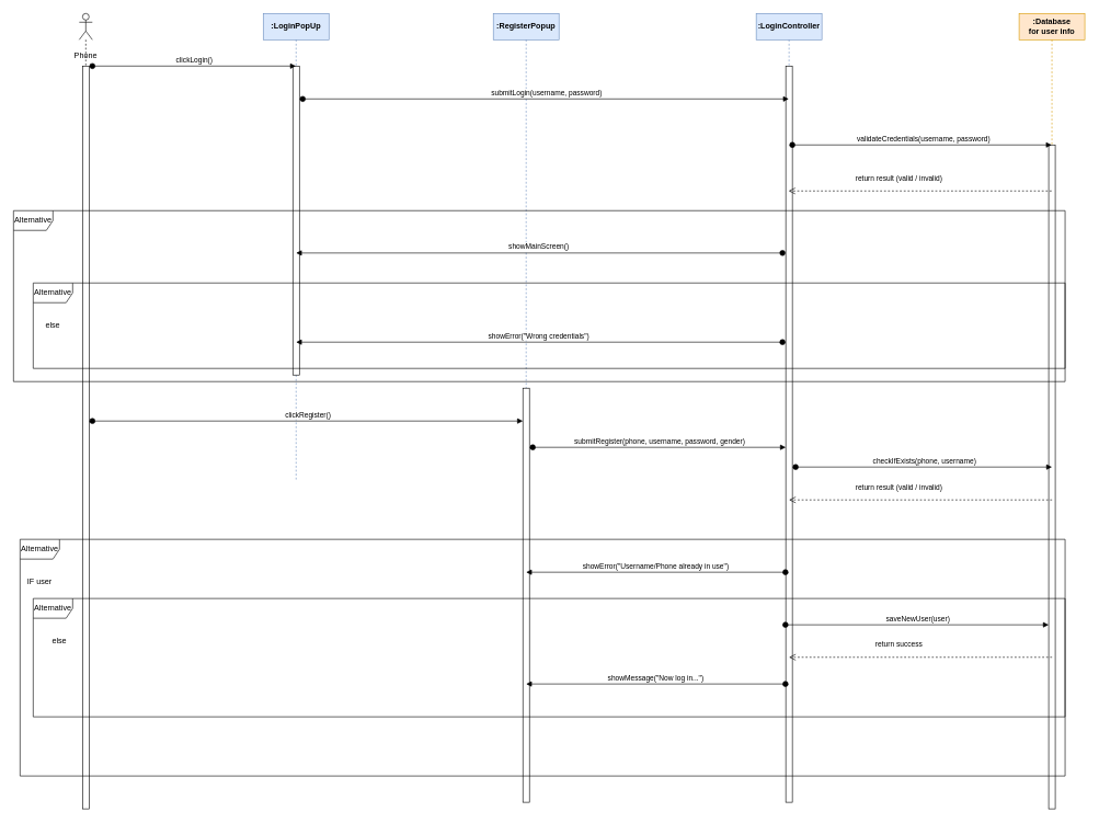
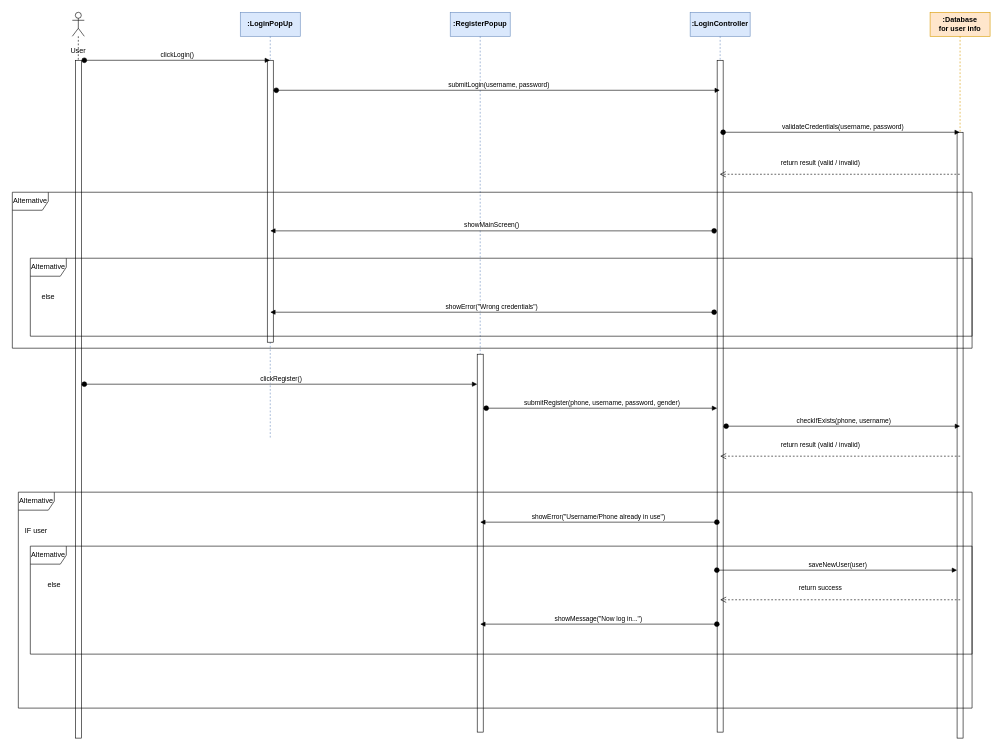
  <mxCell id="0" />
  <mxCell id="1" parent="0" />
  <mxCell id="2" value="" style="shape=umlLifeline;perimeter=lifelinePerimeter;whiteSpace=wrap;html=1;container=1;dropTarget=0;collapsible=0;recursiveResize=0;outlineConnect=0;portConstraint=eastwest;newEdgeStyle={&quot;curved&quot;:0,&quot;rounded&quot;:0};participant=umlActor;size=40;" vertex="1" parent="1"><mxGeometry x="120" y="20" width="20" height="1210" as="geometry" /></mxCell>
  <mxCell id="3" value="" style="html=1;points=[[0,0,0,0,5],[0,1,0,0,-5],[1,0,0,0,5],[1,1,0,0,-5]];perimeter=orthogonalPerimeter;outlineConnect=0;targetShapes=umlLifeline;portConstraint=eastwest;newEdgeStyle={&quot;curved&quot;:0,&quot;rounded&quot;:0};" vertex="1" parent="2"><mxGeometry x="5" y="80" width="10" height="1130" as="geometry" /></mxCell>
- <mxCell id="4" value="Phone" style="text;html=1;align=center;verticalAlign=middle;whiteSpace=wrap;rounded=0;" vertex="1" parent="1"><mxGeometry x="100" y="70" width="60" height="30" as="geometry" /></mxCell>
+ <mxCell id="4" value="User" style="text;html=1;align=center;verticalAlign=middle;whiteSpace=wrap;rounded=0;" vertex="1" parent="1"><mxGeometry x="100" y="70" width="60" height="30" as="geometry" /></mxCell>
  <mxCell id="5" value="&lt;strong data-end=&quot;1178&quot; data-start=&quot;1161&quot;&gt;:LoginPopUp&lt;/strong&gt;" style="shape=umlLifeline;perimeter=lifelinePerimeter;whiteSpace=wrap;html=1;container=1;dropTarget=0;collapsible=0;recursiveResize=0;outlineConnect=0;portConstraint=eastwest;newEdgeStyle={&quot;curved&quot;:0,&quot;rounded&quot;:0};fillColor=#dae8fc;strokeColor=#6c8ebf;" vertex="1" parent="1"><mxGeometry x="400" y="20" width="100" height="710" as="geometry" /></mxCell>
  <mxCell id="6" value="" style="html=1;points=[[0,0,0,0,5],[0,1,0,0,-5],[1,0,0,0,5],[1,1,0,0,-5]];perimeter=orthogonalPerimeter;outlineConnect=0;targetShapes=umlLifeline;portConstraint=eastwest;newEdgeStyle={&quot;curved&quot;:0,&quot;rounded&quot;:0};" vertex="1" parent="5"><mxGeometry x="45" y="80" width="10" height="470" as="geometry" /></mxCell>
  <mxCell id="7" value="&lt;strong data-end=&quot;1178&quot; data-start=&quot;1161&quot;&gt;:RegisterPopup&lt;/strong&gt;" style="shape=umlLifeline;perimeter=lifelinePerimeter;whiteSpace=wrap;html=1;container=1;dropTarget=0;collapsible=0;recursiveResize=0;outlineConnect=0;portConstraint=eastwest;newEdgeStyle={&quot;curved&quot;:0,&quot;rounded&quot;:0};fillColor=#dae8fc;strokeColor=#6c8ebf;" vertex="1" parent="1"><mxGeometry x="750" y="20" width="100" height="1200" as="geometry" /></mxCell>
  <mxCell id="8" value="" style="html=1;points=[[0,0,0,0,5],[0,1,0,0,-5],[1,0,0,0,5],[1,1,0,0,-5]];perimeter=orthogonalPerimeter;outlineConnect=0;targetShapes=umlLifeline;portConstraint=eastwest;newEdgeStyle={&quot;curved&quot;:0,&quot;rounded&quot;:0};" vertex="1" parent="7"><mxGeometry x="45" y="570" width="10" height="630" as="geometry" /></mxCell>
  <mxCell id="9" value="&lt;strong data-end=&quot;1178&quot; data-start=&quot;1161&quot;&gt;:LoginController&lt;/strong&gt;" style="shape=umlLifeline;perimeter=lifelinePerimeter;whiteSpace=wrap;html=1;container=1;dropTarget=0;collapsible=0;recursiveResize=0;outlineConnect=0;portConstraint=eastwest;newEdgeStyle={&quot;curved&quot;:0,&quot;rounded&quot;:0};fillColor=#dae8fc;strokeColor=#6c8ebf;" vertex="1" parent="1"><mxGeometry x="1150" y="20" width="100" height="1200" as="geometry" /></mxCell>
  <mxCell id="10" value="" style="html=1;points=[[0,0,0,0,5],[0,1,0,0,-5],[1,0,0,0,5],[1,1,0,0,-5]];perimeter=orthogonalPerimeter;outlineConnect=0;targetShapes=umlLifeline;portConstraint=eastwest;newEdgeStyle={&quot;curved&quot;:0,&quot;rounded&quot;:0};" vertex="1" parent="9"><mxGeometry x="45" y="80" width="10" height="1120" as="geometry" /></mxCell>
  <mxCell id="11" value="&lt;b&gt;:Database&lt;/b&gt;&lt;div&gt;&lt;b&gt;for user info&lt;/b&gt;&lt;/div&gt;" style="shape=umlLifeline;perimeter=lifelinePerimeter;whiteSpace=wrap;html=1;container=1;dropTarget=0;collapsible=0;recursiveResize=0;outlineConnect=0;portConstraint=eastwest;newEdgeStyle={&quot;curved&quot;:0,&quot;rounded&quot;:0};fillColor=#ffe6cc;strokeColor=#d79b00;" vertex="1" parent="1"><mxGeometry x="1550" y="20" width="100" height="1210" as="geometry" /></mxCell>
  <mxCell id="12" value="" style="html=1;points=[[0,0,0,0,5],[0,1,0,0,-5],[1,0,0,0,5],[1,1,0,0,-5]];perimeter=orthogonalPerimeter;outlineConnect=0;targetShapes=umlLifeline;portConstraint=eastwest;newEdgeStyle={&quot;curved&quot;:0,&quot;rounded&quot;:0};" vertex="1" parent="11"><mxGeometry x="45" y="200" width="10" height="1010" as="geometry" /></mxCell>
  <mxCell id="13" value="clickLogin()" style="html=1;verticalAlign=bottom;startArrow=oval;startFill=1;endArrow=block;startSize=8;curved=0;rounded=0;" edge="1" parent="1" target="5"><mxGeometry x="0.003" width="60" relative="1" as="geometry"><mxPoint x="140" y="100" as="sourcePoint" /><mxPoint x="300" y="100" as="targetPoint" /><mxPoint as="offset" /></mxGeometry></mxCell>
  <mxCell id="14" value="submitLogin(username, password)" style="html=1;verticalAlign=bottom;startArrow=oval;startFill=1;endArrow=block;startSize=8;curved=0;rounded=0;" edge="1" parent="1" target="9"><mxGeometry x="0.003" width="60" relative="1" as="geometry"><mxPoint x="460.004" y="150" as="sourcePoint" /><mxPoint x="810.18" y="150" as="targetPoint" /><mxPoint as="offset" /></mxGeometry></mxCell>
  <mxCell id="15" value="&amp;nbsp;validateCredentials(username, password)" style="html=1;verticalAlign=bottom;startArrow=oval;startFill=1;endArrow=block;startSize=8;curved=0;rounded=0;" edge="1" parent="1"><mxGeometry x="0.003" width="60" relative="1" as="geometry"><mxPoint x="1205" y="220" as="sourcePoint" /><mxPoint x="1599.5" y="220" as="targetPoint" /><mxPoint as="offset" /></mxGeometry></mxCell>
  <mxCell id="16" value="return result (valid / invalid)" style="html=1;verticalAlign=bottom;endArrow=open;dashed=1;endSize=8;curved=0;rounded=0;" edge="1" parent="1"><mxGeometry x="0.163" y="-10" relative="1" as="geometry"><mxPoint x="1599.5" y="290" as="sourcePoint" /><mxPoint x="1199.324" y="290" as="targetPoint" /><mxPoint as="offset" /><Array as="points"><mxPoint x="1470" y="290" /></Array></mxGeometry></mxCell>
  <mxCell id="17" value="Alternative" style="shape=umlFrame;whiteSpace=wrap;html=1;pointerEvents=0;" vertex="1" parent="1"><mxGeometry x="20" y="320" width="1600" height="260" as="geometry" /></mxCell>
  <mxCell id="18" value="showError(&quot;Wrong credentials&quot;)" style="html=1;verticalAlign=bottom;startArrow=oval;startFill=1;endArrow=block;startSize=8;curved=0;rounded=0;" edge="1" parent="1"><mxGeometry x="0.003" width="60" relative="1" as="geometry"><mxPoint x="1190" y="520" as="sourcePoint" /><mxPoint x="450" y="520" as="targetPoint" /><mxPoint as="offset" /></mxGeometry></mxCell>
  <mxCell id="19" value="Alternative" style="shape=umlFrame;whiteSpace=wrap;html=1;pointerEvents=0;" vertex="1" parent="1"><mxGeometry x="50" y="430" width="1570" height="130" as="geometry" /></mxCell>
  <mxCell id="20" value="else" style="text;html=1;align=center;verticalAlign=middle;whiteSpace=wrap;rounded=0;" vertex="1" parent="1"><mxGeometry x="50" y="480" width="60" height="30" as="geometry" /></mxCell>
  <mxCell id="21" value="clickRegister()" style="html=1;verticalAlign=bottom;startArrow=oval;startFill=1;endArrow=block;startSize=8;curved=0;rounded=0;" edge="1" parent="1" target="8"><mxGeometry x="0.003" width="60" relative="1" as="geometry"><mxPoint x="140" y="640" as="sourcePoint" /><mxPoint x="450" y="640" as="targetPoint" /><mxPoint as="offset" /></mxGeometry></mxCell>
  <mxCell id="22" value="submitRegister(phone, username, password, gender)" style="html=1;verticalAlign=bottom;startArrow=oval;startFill=1;endArrow=block;startSize=8;curved=0;rounded=0;" edge="1" parent="1" target="10"><mxGeometry x="0.003" width="60" relative="1" as="geometry"><mxPoint x="810" y="680" as="sourcePoint" /><mxPoint x="1120" y="680" as="targetPoint" /><mxPoint as="offset" /></mxGeometry></mxCell>
  <mxCell id="23" value="checkIfExists(phone, username)" style="html=1;verticalAlign=bottom;startArrow=oval;startFill=1;endArrow=block;startSize=8;curved=0;rounded=0;" edge="1" parent="1"><mxGeometry x="0.003" width="60" relative="1" as="geometry"><mxPoint x="1210" y="710" as="sourcePoint" /><mxPoint x="1600" y="710" as="targetPoint" /><mxPoint as="offset" /></mxGeometry></mxCell>
  <mxCell id="24" value="return result (valid / invalid)" style="html=1;verticalAlign=bottom;endArrow=open;dashed=1;endSize=8;curved=0;rounded=0;" edge="1" parent="1"><mxGeometry x="0.163" y="-10" relative="1" as="geometry"><mxPoint x="1600.176" y="760" as="sourcePoint" /><mxPoint x="1200" y="760" as="targetPoint" /><mxPoint as="offset" /><Array as="points"><mxPoint x="1470.676" y="760" /></Array></mxGeometry></mxCell>
  <mxCell id="25" value="Alternative" style="shape=umlFrame;whiteSpace=wrap;html=1;pointerEvents=0;" vertex="1" parent="1"><mxGeometry x="30" y="820" width="1590" height="360" as="geometry" /></mxCell>
  <mxCell id="26" value="IF user" style="text;html=1;align=center;verticalAlign=middle;whiteSpace=wrap;rounded=0;" vertex="1" parent="1"><mxGeometry x="30" y="870" width="60" height="30" as="geometry" /></mxCell>
  <mxCell id="27" value="showError(&quot;Username/Phone already in use&quot;)" style="html=1;verticalAlign=bottom;startArrow=oval;startFill=1;endArrow=block;startSize=8;curved=0;rounded=0;" edge="1" parent="1"><mxGeometry x="0.003" width="60" relative="1" as="geometry"><mxPoint x="1194.5" y="870" as="sourcePoint" /><mxPoint x="800" y="870" as="targetPoint" /><mxPoint as="offset" /></mxGeometry></mxCell>
  <mxCell id="28" value="Alternative" style="shape=umlFrame;whiteSpace=wrap;html=1;pointerEvents=0;" vertex="1" parent="1"><mxGeometry x="50" y="910" width="1570" height="180" as="geometry" /></mxCell>
  <mxCell id="29" value="saveNewUser(user)" style="html=1;verticalAlign=bottom;startArrow=oval;startFill=1;endArrow=block;startSize=8;curved=0;rounded=0;" edge="1" parent="1" target="12"><mxGeometry x="0.003" width="60" relative="1" as="geometry"><mxPoint x="1194.5" y="950" as="sourcePoint" /><mxPoint x="800" y="950" as="targetPoint" /><mxPoint as="offset" /></mxGeometry></mxCell>
  <mxCell id="30" value="showMessage(&quot;Now log in...&quot;)" style="html=1;verticalAlign=bottom;startArrow=oval;startFill=1;endArrow=block;startSize=8;curved=0;rounded=0;" edge="1" parent="1"><mxGeometry x="0.003" width="60" relative="1" as="geometry"><mxPoint x="1194.5" y="1040" as="sourcePoint" /><mxPoint x="800" y="1040" as="targetPoint" /><mxPoint as="offset" /></mxGeometry></mxCell>
  <mxCell id="31" value="else" style="text;html=1;align=center;verticalAlign=middle;whiteSpace=wrap;rounded=0;" vertex="1" parent="1"><mxGeometry x="60" y="960" width="60" height="30" as="geometry" /></mxCell>
  <mxCell id="32" value="showMainScreen()" style="html=1;verticalAlign=bottom;startArrow=oval;startFill=1;endArrow=block;startSize=8;curved=0;rounded=0;" edge="1" parent="1"><mxGeometry x="0.003" width="60" relative="1" as="geometry"><mxPoint x="1190" y="384.38" as="sourcePoint" /><mxPoint x="450" y="384.38" as="targetPoint" /><mxPoint as="offset" /></mxGeometry></mxCell>
  <mxCell id="33" value="return success" style="html=1;verticalAlign=bottom;endArrow=open;dashed=1;endSize=8;curved=0;rounded=0;" edge="1" parent="1"><mxGeometry x="0.163" y="-10" relative="1" as="geometry"><mxPoint x="1600.176" y="999.38" as="sourcePoint" /><mxPoint x="1200" y="999.38" as="targetPoint" /><mxPoint as="offset" /><Array as="points"><mxPoint x="1470.676" y="999.38" /></Array></mxGeometry></mxCell>
